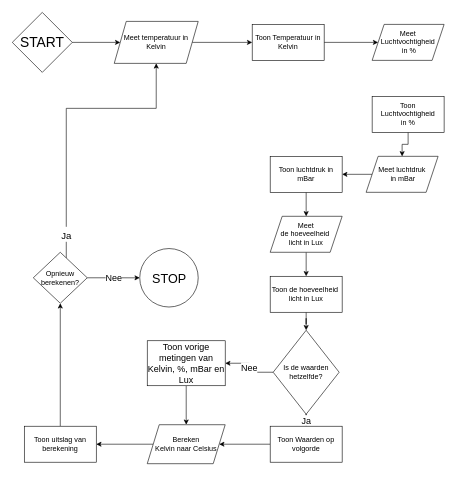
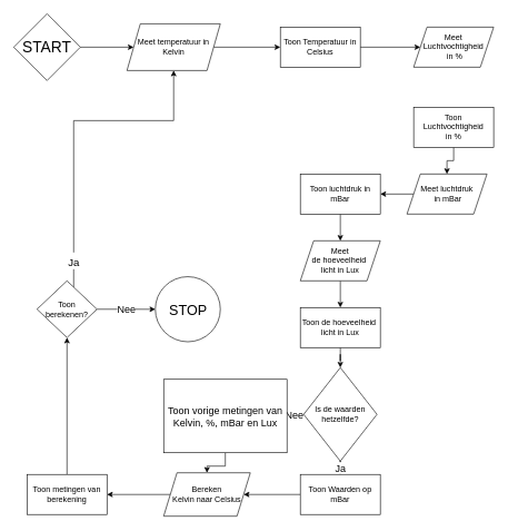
  <mxCell id="0" />
  <mxCell id="1" parent="0" />
  <mxCell id="2" value="" style="edgeStyle=orthogonalEdgeStyle;rounded=0;orthogonalLoop=1;jettySize=auto;html=1;fontSize=23;" edge="1" parent="1" source="3" target="5"><mxGeometry relative="1" as="geometry" /></mxCell>
  <mxCell id="3" value="&lt;font style=&quot;font-size: 23px;&quot;&gt;START&lt;/font&gt;" style="rhombus;whiteSpace=wrap;html=1;aspect=fixed;" vertex="1" parent="1"><mxGeometry x="20" y="20" width="100" height="100" as="geometry" /></mxCell>
  <mxCell id="4" value="" style="edgeStyle=orthogonalEdgeStyle;rounded=0;orthogonalLoop=1;jettySize=auto;html=1;fontSize=23;" edge="1" parent="1" source="5" target="7"><mxGeometry relative="1" as="geometry" /></mxCell>
  <mxCell id="5" value="Meet temperatuur in Kelvin" style="shape=parallelogram;perimeter=parallelogramPerimeter;whiteSpace=wrap;html=1;fixedSize=1;" vertex="1" parent="1"><mxGeometry x="190" y="35" width="140" height="70" as="geometry" /></mxCell>
  <mxCell id="6" value="" style="edgeStyle=orthogonalEdgeStyle;rounded=0;orthogonalLoop=1;jettySize=auto;html=1;fontSize=23;" edge="1" parent="1" source="7" target="8"><mxGeometry relative="1" as="geometry" /></mxCell>
- <mxCell id="7" value="Toon Temperatuur in Kelvin" style="whiteSpace=wrap;html=1;" vertex="1" parent="1"><mxGeometry x="420" y="40" width="120" height="60" as="geometry" /></mxCell>
+ <mxCell id="7" value="Toon Temperatuur in Celsius" style="whiteSpace=wrap;html=1;" vertex="1" parent="1"><mxGeometry x="420" y="40" width="120" height="60" as="geometry" /></mxCell>
  <mxCell id="8" value="Meet Luchtvochtigheid&lt;br&gt;&amp;nbsp;in %" style="shape=parallelogram;perimeter=parallelogramPerimeter;whiteSpace=wrap;html=1;fixedSize=1;" vertex="1" parent="1"><mxGeometry x="620" y="40" width="120" height="60" as="geometry" /></mxCell>
  <mxCell id="9" value="" style="edgeStyle=orthogonalEdgeStyle;rounded=0;orthogonalLoop=1;jettySize=auto;html=1;fontSize=23;" edge="1" parent="1" source="10" target="12"><mxGeometry relative="1" as="geometry" /></mxCell>
  <mxCell id="10" value="Toon Luchtvochtigheid &lt;br&gt;in %" style="whiteSpace=wrap;html=1;" vertex="1" parent="1"><mxGeometry x="620" y="160" width="120" height="60" as="geometry" /></mxCell>
  <mxCell id="11" value="" style="edgeStyle=orthogonalEdgeStyle;rounded=0;orthogonalLoop=1;jettySize=auto;html=1;fontSize=23;" edge="1" parent="1" source="12" target="14"><mxGeometry relative="1" as="geometry" /></mxCell>
  <mxCell id="12" value="Meet luchtdruk&lt;br&gt;&amp;nbsp;in mBar" style="shape=parallelogram;perimeter=parallelogramPerimeter;whiteSpace=wrap;html=1;fixedSize=1;" vertex="1" parent="1"><mxGeometry x="610" y="260" width="120" height="60" as="geometry" /></mxCell>
  <mxCell id="13" value="" style="edgeStyle=orthogonalEdgeStyle;rounded=0;orthogonalLoop=1;jettySize=auto;html=1;fontSize=23;" edge="1" parent="1" source="14" target="16"><mxGeometry relative="1" as="geometry" /></mxCell>
  <mxCell id="14" value="Toon luchtdruk in mBar" style="whiteSpace=wrap;html=1;" vertex="1" parent="1"><mxGeometry x="450" y="260" width="120" height="60" as="geometry" /></mxCell>
  <mxCell id="15" value="" style="edgeStyle=orthogonalEdgeStyle;rounded=0;orthogonalLoop=1;jettySize=auto;html=1;fontSize=23;" edge="1" parent="1" source="16" target="18"><mxGeometry relative="1" as="geometry" /></mxCell>
  <mxCell id="16" value="Meet &lt;br&gt;de hoeveelheid&amp;nbsp;&lt;br&gt;licht in Lux" style="shape=parallelogram;perimeter=parallelogramPerimeter;whiteSpace=wrap;html=1;fixedSize=1;" vertex="1" parent="1"><mxGeometry x="450" y="360" width="120" height="60" as="geometry" /></mxCell>
  <mxCell id="17" value="" style="edgeStyle=orthogonalEdgeStyle;rounded=0;orthogonalLoop=1;jettySize=auto;html=1;fontSize=23;" edge="1" parent="1" source="18" target="21"><mxGeometry relative="1" as="geometry" /></mxCell>
  <mxCell id="18" value="Toon de hoeveelheid&amp;nbsp;&lt;br&gt;licht in Lux" style="whiteSpace=wrap;html=1;" vertex="1" parent="1"><mxGeometry x="450" y="460" width="120" height="60" as="geometry" /></mxCell>
  <mxCell id="19" value="Ja" style="edgeStyle=orthogonalEdgeStyle;rounded=0;orthogonalLoop=1;jettySize=auto;html=1;fontSize=15;" edge="1" parent="1" source="21" target="25"><mxGeometry relative="1" as="geometry" /></mxCell>
  <mxCell id="20" value="Nee" style="edgeStyle=orthogonalEdgeStyle;rounded=0;orthogonalLoop=1;jettySize=auto;html=1;fontSize=15;" edge="1" parent="1" source="21" target="23"><mxGeometry relative="1" as="geometry" /></mxCell>
  <mxCell id="21" value="Is de waarden hetzelfde?" style="rhombus;whiteSpace=wrap;html=1;" vertex="1" parent="1"><mxGeometry x="455" y="550" width="110" height="140" as="geometry" /></mxCell>
  <mxCell id="22" value="" style="edgeStyle=orthogonalEdgeStyle;rounded=0;orthogonalLoop=1;jettySize=auto;html=1;fontSize=15;" edge="1" parent="1" source="23" target="27"><mxGeometry relative="1" as="geometry" /></mxCell>
- <mxCell id="23" value="&lt;font style=&quot;font-size: 15px;&quot;&gt;Toon vorige metingen van Kelvin, %, mBar en Lux&lt;/font&gt;" style="whiteSpace=wrap;html=1;" vertex="1" parent="1"><mxGeometry x="245" y="567.5" width="130" height="75" as="geometry" /></mxCell>
+ <mxCell id="23" value="&lt;font style=&quot;font-size: 15px;&quot;&gt;Toon vorige metingen van Kelvin, %, mBar en Lux&lt;/font&gt;" style="whiteSpace=wrap;html=1;" vertex="1" parent="1"><mxGeometry x="245" y="567.5" width="185" height="110" as="geometry" /></mxCell>
  <mxCell id="24" value="" style="edgeStyle=orthogonalEdgeStyle;rounded=0;orthogonalLoop=1;jettySize=auto;html=1;fontSize=15;" edge="1" parent="1" source="25" target="27"><mxGeometry relative="1" as="geometry" /></mxCell>
- <mxCell id="25" value="Toon Waarden op volgorde" style="whiteSpace=wrap;html=1;" vertex="1" parent="1"><mxGeometry x="450" y="710" width="120" height="60" as="geometry" /></mxCell>
+ <mxCell id="25" value="Toon Waarden op mBar" style="whiteSpace=wrap;html=1;" vertex="1" parent="1"><mxGeometry x="450" y="710" width="120" height="60" as="geometry" /></mxCell>
  <mxCell id="26" value="" style="edgeStyle=orthogonalEdgeStyle;rounded=0;orthogonalLoop=1;jettySize=auto;html=1;fontSize=15;" edge="1" parent="1" source="27" target="29"><mxGeometry relative="1" as="geometry" /></mxCell>
  <mxCell id="27" value="Bereken &lt;br&gt;Kelvin naar Celsius" style="shape=parallelogram;perimeter=parallelogramPerimeter;whiteSpace=wrap;html=1;fixedSize=1;" vertex="1" parent="1"><mxGeometry x="245" y="707.5" width="130" height="65" as="geometry" /></mxCell>
  <mxCell id="28" value="" style="edgeStyle=orthogonalEdgeStyle;rounded=0;orthogonalLoop=1;jettySize=auto;html=1;fontSize=15;" edge="1" parent="1" source="29" target="32"><mxGeometry relative="1" as="geometry" /></mxCell>
- <mxCell id="29" value="Toon uitslag van berekening" style="whiteSpace=wrap;html=1;" vertex="1" parent="1"><mxGeometry x="40" y="710" width="120" height="60" as="geometry" /></mxCell>
+ <mxCell id="29" value="Toon metingen van berekening" style="whiteSpace=wrap;html=1;" vertex="1" parent="1"><mxGeometry x="40" y="710" width="120" height="60" as="geometry" /></mxCell>
  <mxCell id="30" value="Nee" style="edgeStyle=orthogonalEdgeStyle;rounded=0;orthogonalLoop=1;jettySize=auto;html=1;fontSize=15;" edge="1" parent="1" source="32" target="33"><mxGeometry relative="1" as="geometry" /></mxCell>
  <mxCell id="31" value="&lt;font style=&quot;font-size: 16px;&quot;&gt;Ja&lt;/font&gt;" style="edgeStyle=orthogonalEdgeStyle;rounded=0;orthogonalLoop=1;jettySize=auto;html=1;fontSize=21;" edge="1" parent="1" source="32" target="5"><mxGeometry x="-0.834" relative="1" as="geometry"><mxPoint x="140" y="270" as="targetPoint" /><Array as="points"><mxPoint x="110" y="180" /><mxPoint x="260" y="180" /></Array><mxPoint as="offset" /></mxGeometry></mxCell>
- <mxCell id="32" value="Opnieuw berekenen?" style="rhombus;whiteSpace=wrap;html=1;" vertex="1" parent="1"><mxGeometry x="55" y="420" width="90" height="85" as="geometry" /></mxCell>
+ <mxCell id="32" value="Toon berekenen?" style="rhombus;whiteSpace=wrap;html=1;" vertex="1" parent="1"><mxGeometry x="55" y="420" width="90" height="85" as="geometry" /></mxCell>
  <mxCell id="33" value="&lt;font style=&quot;font-size: 21px;&quot;&gt;STOP&lt;/font&gt;" style="ellipse;whiteSpace=wrap;html=1;aspect=fixed;fontSize=15;" vertex="1" parent="1"><mxGeometry x="232.5" y="413.75" width="97.5" height="97.5" as="geometry" /></mxCell>
